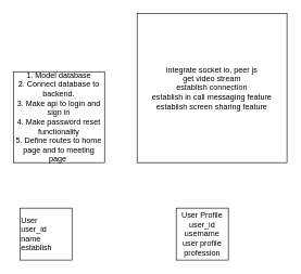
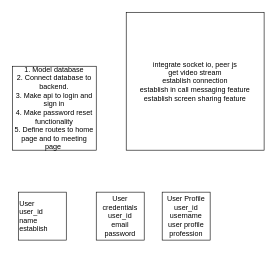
  <mxCell id="0" />
  <mxCell id="1" parent="0" />
  <mxCell id="2" value="&lt;span style=&quot;background-color: initial;&quot;&gt;1. Model database&lt;br&gt;2. Connect database to backend.&lt;br&gt;3. Make api to login and sign in&lt;br&gt;4. Make password reset functionality&lt;br&gt;5. Define routes to home page and to meeting page&amp;nbsp;&lt;/span&gt;" style="whiteSpace=wrap;html=1;aspect=fixed;" vertex="1" parent="1"><mxGeometry x="20" y="110" width="140" height="140" as="geometry" /></mxCell>
  <mxCell id="3" value="User&lt;br&gt;user_id&lt;br&gt;name&lt;br&gt;establish" style="whiteSpace=wrap;html=1;aspect=fixed;align=left;" vertex="1" parent="1"><mxGeometry x="30" y="320" width="80" height="80" as="geometry" /></mxCell>
+ <mxCell id="4" value="User credentials&lt;br&gt;user_id&lt;br&gt;email&lt;br&gt;password" style="whiteSpace=wrap;html=1;aspect=fixed;" vertex="1" parent="1"><mxGeometry x="160" y="320" width="80" height="80" as="geometry" /></mxCell>
  <mxCell id="5" value="User Profile&lt;br&gt;user_id&lt;br&gt;username&lt;br&gt;user profile&lt;br&gt;profession&lt;br&gt;" style="whiteSpace=wrap;html=1;aspect=fixed;" vertex="1" parent="1"><mxGeometry x="270" y="320" width="80" height="80" as="geometry" /></mxCell>
  <mxCell id="6" value="integrate socket io, peer js&lt;br&gt;get video stream&lt;br&gt;establish connection&lt;br&gt;establish in call messaging feature&lt;br&gt;establish screen sharing feature&lt;br&gt;" style="whiteSpace=wrap;html=1;aspect=fixed;" vertex="1" parent="1"><mxGeometry x="210" y="20" width="230" height="230" as="geometry" /></mxCell>
